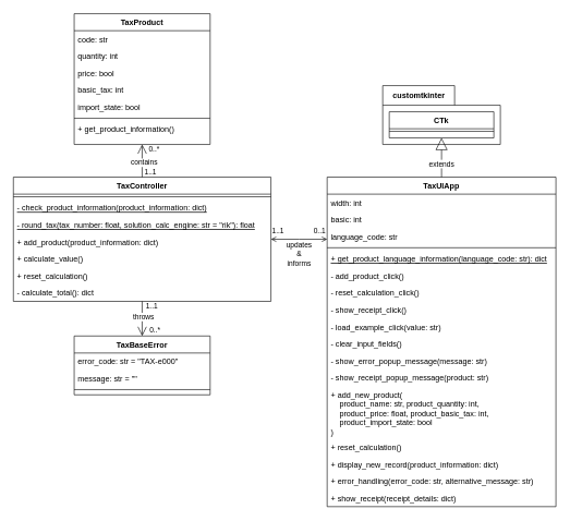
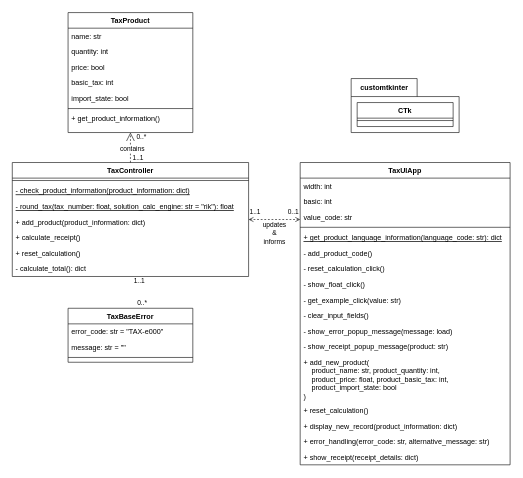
  <mxCell id="0" />
  <mxCell id="1" parent="0" />
  <mxCell id="2" value="customtkinter" style="shape=folder;fontStyle=1;tabWidth=110;tabHeight=30;tabPosition=left;html=1;boundedLbl=1;labelInHeader=1;container=1;collapsible=0;recursiveResize=0;" parent="1" vertex="1"><mxGeometry x="585" y="130" width="180" height="90" as="geometry" /></mxCell>
  <mxCell id="3" value="TaxController" style="swimlane;fontStyle=1;align=center;verticalAlign=top;childLayout=stackLayout;horizontal=1;startSize=26;horizontalStack=0;resizeParent=1;resizeLast=0;collapsible=1;marginBottom=0;rounded=0;shadow=0;strokeWidth=1;" parent="1" vertex="1"><mxGeometry x="20" y="270" width="394" height="190" as="geometry"><mxRectangle x="230" y="140" width="160" height="26" as="alternateBounds" /></mxGeometry></mxCell>
  <mxCell id="4" value="" style="line;html=1;strokeWidth=1;align=left;verticalAlign=middle;spacingTop=-1;spacingLeft=3;spacingRight=3;rotatable=0;labelPosition=right;points=[];portConstraint=eastwest;" parent="3" vertex="1"><mxGeometry y="26" width="394" height="8" as="geometry" /></mxCell>
  <mxCell id="5" value="- check_product_information(product_information: dict)" style="text;align=left;verticalAlign=top;spacingLeft=4;spacingRight=4;overflow=hidden;rotatable=0;points=[[0,0.5],[1,0.5]];portConstraint=eastwest;fontStyle=4" parent="3" vertex="1"><mxGeometry y="34" width="394" height="26" as="geometry" /></mxCell>
  <mxCell id="6" value="- round_tax(tax_number: float, solution_calc_engine: str = &quot;rik&quot;): float" style="text;align=left;verticalAlign=top;spacingLeft=4;spacingRight=4;overflow=hidden;rotatable=0;points=[[0,0.5],[1,0.5]];portConstraint=eastwest;fontStyle=4" parent="3" vertex="1"><mxGeometry y="60" width="394" height="26" as="geometry" /></mxCell>
  <mxCell id="7" value="+ add_product(product_information: dict)" style="text;align=left;verticalAlign=top;spacingLeft=4;spacingRight=4;overflow=hidden;rotatable=0;points=[[0,0.5],[1,0.5]];portConstraint=eastwest;" parent="3" vertex="1"><mxGeometry y="86" width="394" height="26" as="geometry" /></mxCell>
- <mxCell id="8" value="+ calculate_value()" style="text;align=left;verticalAlign=top;spacingLeft=4;spacingRight=4;overflow=hidden;rotatable=0;points=[[0,0.5],[1,0.5]];portConstraint=eastwest;" parent="3" vertex="1"><mxGeometry y="112" width="394" height="26" as="geometry" /></mxCell>
+ <mxCell id="8" value="+ calculate_receipt()" style="text;align=left;verticalAlign=top;spacingLeft=4;spacingRight=4;overflow=hidden;rotatable=0;points=[[0,0.5],[1,0.5]];portConstraint=eastwest;" parent="3" vertex="1"><mxGeometry y="112" width="394" height="26" as="geometry" /></mxCell>
  <mxCell id="9" value="+ reset_calculation()" style="text;align=left;verticalAlign=top;spacingLeft=4;spacingRight=4;overflow=hidden;rotatable=0;points=[[0,0.5],[1,0.5]];portConstraint=eastwest;" parent="3" vertex="1"><mxGeometry y="138" width="394" height="26" as="geometry" /></mxCell>
  <mxCell id="10" value="- calculate_total(): dict" style="text;align=left;verticalAlign=top;spacingLeft=4;spacingRight=4;overflow=hidden;rotatable=0;points=[[0,0.5],[1,0.5]];portConstraint=eastwest;" vertex="1" parent="3"><mxGeometry y="164" width="394" height="26" as="geometry" /></mxCell>
- <mxCell id="11" value="" style="endArrow=open;shadow=0;strokeWidth=1;rounded=0;endFill=1;edgeStyle=elbowEdgeStyle;elbow=vertical;startArrow=open;startFill=0;" parent="1" source="3" target="15" edge="1"><mxGeometry x="0.5" y="41" relative="1" as="geometry"><mxPoint x="370" y="332" as="sourcePoint" /><mxPoint x="498" y="329.333" as="targetPoint" /><mxPoint x="-40" y="32" as="offset" /></mxGeometry></mxCell>
+ <mxCell id="11" value="" style="endArrow=open;shadow=0;strokeWidth=1;rounded=0;endFill=1;edgeStyle=elbowEdgeStyle;elbow=vertical;startArrow=open;startFill=0;dashed=1;" parent="1" source="3" target="15" edge="1"><mxGeometry x="0.5" y="41" relative="1" as="geometry"><mxPoint x="370" y="332" as="sourcePoint" /><mxPoint x="498" y="329.333" as="targetPoint" /><mxPoint x="-40" y="32" as="offset" /></mxGeometry></mxCell>
  <mxCell id="12" value="1..1" style="resizable=0;align=left;verticalAlign=bottom;labelBackgroundColor=none;fontSize=11;" parent="11" connectable="0" vertex="1"><mxGeometry x="-1" relative="1" as="geometry"><mxPoint y="-5" as="offset" /></mxGeometry></mxCell>
  <mxCell id="13" value="0..1" style="resizable=0;align=right;verticalAlign=bottom;labelBackgroundColor=none;fontSize=11;" parent="11" connectable="0" vertex="1"><mxGeometry x="1" relative="1" as="geometry"><mxPoint x="-1" y="-4" as="offset" /></mxGeometry></mxCell>
  <mxCell id="14" value="&lt;font style=&quot;font-size: 11px;&quot;&gt;updates&lt;br&gt;&amp;amp;&lt;br&gt;informs&lt;/font&gt;" style="text;html=1;resizable=0;points=[];;align=center;verticalAlign=middle;labelBackgroundColor=none;rounded=0;shadow=0;strokeWidth=1;fontSize=12;" parent="11" vertex="1" connectable="0"><mxGeometry x="0.5" y="49" relative="1" as="geometry"><mxPoint x="-23" y="71" as="offset" /></mxGeometry></mxCell>
  <mxCell id="15" value="TaxUIApp" style="swimlane;fontStyle=1;align=center;verticalAlign=top;childLayout=stackLayout;horizontal=1;startSize=26;horizontalStack=0;resizeParent=1;resizeLast=0;collapsible=1;marginBottom=0;rounded=0;shadow=0;strokeWidth=1;" parent="1" vertex="1"><mxGeometry x="500" y="270" width="350" height="504" as="geometry"><mxRectangle x="230" y="140" width="160" height="26" as="alternateBounds" /></mxGeometry></mxCell>
  <mxCell id="16" value="width: int" style="text;align=left;verticalAlign=top;spacingLeft=4;spacingRight=4;overflow=hidden;rotatable=0;points=[[0,0.5],[1,0.5]];portConstraint=eastwest;" parent="15" vertex="1"><mxGeometry y="26" width="350" height="26" as="geometry" /></mxCell>
  <mxCell id="17" value="basic: int" style="text;align=left;verticalAlign=top;spacingLeft=4;spacingRight=4;overflow=hidden;rotatable=0;points=[[0,0.5],[1,0.5]];portConstraint=eastwest;rounded=0;shadow=0;html=0;" parent="15" vertex="1"><mxGeometry y="52" width="350" height="26" as="geometry" /></mxCell>
- <mxCell id="18" value="language_code: str" style="text;align=left;verticalAlign=top;spacingLeft=4;spacingRight=4;overflow=hidden;rotatable=0;points=[[0,0.5],[1,0.5]];portConstraint=eastwest;rounded=0;shadow=0;html=0;" parent="15" vertex="1"><mxGeometry y="78" width="350" height="26" as="geometry" /></mxCell>
+ <mxCell id="18" value="value_code: str" style="text;align=left;verticalAlign=top;spacingLeft=4;spacingRight=4;overflow=hidden;rotatable=0;points=[[0,0.5],[1,0.5]];portConstraint=eastwest;rounded=0;shadow=0;html=0;" parent="15" vertex="1"><mxGeometry y="78" width="350" height="26" as="geometry" /></mxCell>
  <mxCell id="19" value="" style="line;html=1;strokeWidth=1;align=left;verticalAlign=middle;spacingTop=-1;spacingLeft=3;spacingRight=3;rotatable=0;labelPosition=right;points=[];portConstraint=eastwest;" parent="15" vertex="1"><mxGeometry y="104" width="350" height="8" as="geometry" /></mxCell>
  <mxCell id="20" value="+ get_product_language_information(language_code: str): dict" style="text;align=left;verticalAlign=top;spacingLeft=4;spacingRight=4;overflow=hidden;rotatable=0;points=[[0,0.5],[1,0.5]];portConstraint=eastwest;fontStyle=4" vertex="1" parent="15"><mxGeometry y="112" width="350" height="26" as="geometry" /></mxCell>
- <mxCell id="21" value="- add_product_click()" style="text;align=left;verticalAlign=top;spacingLeft=4;spacingRight=4;overflow=hidden;rotatable=0;points=[[0,0.5],[1,0.5]];portConstraint=eastwest;fontStyle=0" vertex="1" parent="15"><mxGeometry y="138" width="350" height="26" as="geometry" /></mxCell>
+ <mxCell id="21" value="- add_product_code()" style="text;align=left;verticalAlign=top;spacingLeft=4;spacingRight=4;overflow=hidden;rotatable=0;points=[[0,0.5],[1,0.5]];portConstraint=eastwest;fontStyle=0" vertex="1" parent="15"><mxGeometry y="138" width="350" height="26" as="geometry" /></mxCell>
  <mxCell id="22" value="- reset_calculation_click()" style="text;align=left;verticalAlign=top;spacingLeft=4;spacingRight=4;overflow=hidden;rotatable=0;points=[[0,0.5],[1,0.5]];portConstraint=eastwest;" vertex="1" parent="15"><mxGeometry y="164" width="350" height="26" as="geometry" /></mxCell>
- <mxCell id="23" value="- show_receipt_click()" style="text;align=left;verticalAlign=top;spacingLeft=4;spacingRight=4;overflow=hidden;rotatable=0;points=[[0,0.5],[1,0.5]];portConstraint=eastwest;" vertex="1" parent="15"><mxGeometry y="190" width="350" height="26" as="geometry" /></mxCell>
- <mxCell id="24" value="- load_example_click(value: str)" style="text;align=left;verticalAlign=top;spacingLeft=4;spacingRight=4;overflow=hidden;rotatable=0;points=[[0,0.5],[1,0.5]];portConstraint=eastwest;" vertex="1" parent="15"><mxGeometry y="216" width="350" height="26" as="geometry" /></mxCell>
+ <mxCell id="23" value="- show_float_click()" style="text;align=left;verticalAlign=top;spacingLeft=4;spacingRight=4;overflow=hidden;rotatable=0;points=[[0,0.5],[1,0.5]];portConstraint=eastwest;" vertex="1" parent="15"><mxGeometry y="190" width="350" height="26" as="geometry" /></mxCell>
+ <mxCell id="24" value="- get_example_click(value: str)" style="text;align=left;verticalAlign=top;spacingLeft=4;spacingRight=4;overflow=hidden;rotatable=0;points=[[0,0.5],[1,0.5]];portConstraint=eastwest;" vertex="1" parent="15"><mxGeometry y="216" width="350" height="26" as="geometry" /></mxCell>
  <mxCell id="25" value="- clear_input_fields()" style="text;align=left;verticalAlign=top;spacingLeft=4;spacingRight=4;overflow=hidden;rotatable=0;points=[[0,0.5],[1,0.5]];portConstraint=eastwest;" vertex="1" parent="15"><mxGeometry y="242" width="350" height="26" as="geometry" /></mxCell>
- <mxCell id="26" value="- show_error_popup_message(message: str)" style="text;align=left;verticalAlign=top;spacingLeft=4;spacingRight=4;overflow=hidden;rotatable=0;points=[[0,0.5],[1,0.5]];portConstraint=eastwest;" vertex="1" parent="15"><mxGeometry y="268" width="350" height="26" as="geometry" /></mxCell>
+ <mxCell id="26" value="- show_error_popup_message(message: load)" style="text;align=left;verticalAlign=top;spacingLeft=4;spacingRight=4;overflow=hidden;rotatable=0;points=[[0,0.5],[1,0.5]];portConstraint=eastwest;" vertex="1" parent="15"><mxGeometry y="268" width="350" height="26" as="geometry" /></mxCell>
  <mxCell id="27" value="- show_receipt_popup_message(product: str)" style="text;align=left;verticalAlign=top;spacingLeft=4;spacingRight=4;overflow=hidden;rotatable=0;points=[[0,0.5],[1,0.5]];portConstraint=eastwest;" vertex="1" parent="15"><mxGeometry y="294" width="350" height="26" as="geometry" /></mxCell>
  <mxCell id="28" value="+ add_new_product(&#10;    product_name: str, product_quantity: int,&#10;    product_price: float, product_basic_tax: int,&#10;    product_import_state: bool&#10;)" style="text;align=left;verticalAlign=top;spacingLeft=4;spacingRight=4;overflow=hidden;rotatable=0;points=[[0,0.5],[1,0.5]];portConstraint=eastwest;" parent="15" vertex="1"><mxGeometry y="320" width="350" height="80" as="geometry" /></mxCell>
  <mxCell id="29" value="+ reset_calculation()" style="text;align=left;verticalAlign=top;spacingLeft=4;spacingRight=4;overflow=hidden;rotatable=0;points=[[0,0.5],[1,0.5]];portConstraint=eastwest;" parent="15" vertex="1"><mxGeometry y="400" width="350" height="26" as="geometry" /></mxCell>
  <mxCell id="30" value="+ display_new_record(product_information: dict)" style="text;align=left;verticalAlign=top;spacingLeft=4;spacingRight=4;overflow=hidden;rotatable=0;points=[[0,0.5],[1,0.5]];portConstraint=eastwest;" parent="15" vertex="1"><mxGeometry y="426" width="350" height="26" as="geometry" /></mxCell>
  <mxCell id="31" value="+ error_handling(error_code: str, alternative_message: str)" style="text;align=left;verticalAlign=top;spacingLeft=4;spacingRight=4;overflow=hidden;rotatable=0;points=[[0,0.5],[1,0.5]];portConstraint=eastwest;" vertex="1" parent="15"><mxGeometry y="452" width="350" height="26" as="geometry" /></mxCell>
  <mxCell id="32" value="+ show_receipt(receipt_details: dict)" style="text;align=left;verticalAlign=top;spacingLeft=4;spacingRight=4;overflow=hidden;rotatable=0;points=[[0,0.5],[1,0.5]];portConstraint=eastwest;" vertex="1" parent="15"><mxGeometry y="478" width="350" height="26" as="geometry" /></mxCell>
- <mxCell id="33" value="extends" style="endArrow=block;endSize=16;endFill=0;html=1;rounded=0;exitX=0.5;exitY=0;exitDx=0;exitDy=0;" parent="1" source="15" target="34" edge="1"><mxGeometry x="-0.333" width="160" relative="1" as="geometry"><mxPoint x="580" y="260" as="sourcePoint" /><mxPoint x="580" y="210" as="targetPoint" /><mxPoint as="offset" /></mxGeometry></mxCell>
  <mxCell id="34" value="CTk" style="swimlane;fontStyle=1;align=center;verticalAlign=top;childLayout=stackLayout;horizontal=1;startSize=26;horizontalStack=0;resizeParent=1;resizeLast=0;collapsible=1;marginBottom=0;rounded=0;shadow=0;strokeWidth=1;" parent="1" vertex="1"><mxGeometry x="595" y="170" width="160" height="40" as="geometry"><mxRectangle x="230" y="140" width="160" height="26" as="alternateBounds" /></mxGeometry></mxCell>
  <mxCell id="35" value="" style="line;html=1;strokeWidth=1;align=left;verticalAlign=middle;spacingTop=-1;spacingLeft=3;spacingRight=3;rotatable=0;labelPosition=right;points=[];portConstraint=eastwest;" parent="34" vertex="1"><mxGeometry y="26" width="160" height="8" as="geometry" /></mxCell>
  <mxCell id="36" value="TaxProduct" style="swimlane;fontStyle=1;align=center;verticalAlign=top;childLayout=stackLayout;horizontal=1;startSize=26;horizontalStack=0;resizeParent=1;resizeLast=0;collapsible=1;marginBottom=0;rounded=0;shadow=0;strokeWidth=1;" parent="1" vertex="1"><mxGeometry x="113" y="20" width="208" height="200" as="geometry"><mxRectangle x="230" y="140" width="160" height="26" as="alternateBounds" /></mxGeometry></mxCell>
- <mxCell id="37" value="code: str" style="text;align=left;verticalAlign=top;spacingLeft=4;spacingRight=4;overflow=hidden;rotatable=0;points=[[0,0.5],[1,0.5]];portConstraint=eastwest;rounded=0;shadow=0;html=0;" parent="36" vertex="1"><mxGeometry y="26" width="208" height="26" as="geometry" /></mxCell>
+ <mxCell id="37" value="name: str" style="text;align=left;verticalAlign=top;spacingLeft=4;spacingRight=4;overflow=hidden;rotatable=0;points=[[0,0.5],[1,0.5]];portConstraint=eastwest;rounded=0;shadow=0;html=0;" parent="36" vertex="1"><mxGeometry y="26" width="208" height="26" as="geometry" /></mxCell>
  <mxCell id="38" value="quantity: int" style="text;align=left;verticalAlign=top;spacingLeft=4;spacingRight=4;overflow=hidden;rotatable=0;points=[[0,0.5],[1,0.5]];portConstraint=eastwest;rounded=0;shadow=0;html=0;" parent="36" vertex="1"><mxGeometry y="52" width="208" height="26" as="geometry" /></mxCell>
  <mxCell id="39" value="price: bool" style="text;align=left;verticalAlign=top;spacingLeft=4;spacingRight=4;overflow=hidden;rotatable=0;points=[[0,0.5],[1,0.5]];portConstraint=eastwest;rounded=0;shadow=0;html=0;" parent="36" vertex="1"><mxGeometry y="78" width="208" height="26" as="geometry" /></mxCell>
  <mxCell id="40" value="basic_tax: int" style="text;align=left;verticalAlign=top;spacingLeft=4;spacingRight=4;overflow=hidden;rotatable=0;points=[[0,0.5],[1,0.5]];portConstraint=eastwest;rounded=0;shadow=0;html=0;" parent="36" vertex="1"><mxGeometry y="104" width="208" height="26" as="geometry" /></mxCell>
  <mxCell id="41" value="import_state: bool" style="text;align=left;verticalAlign=top;spacingLeft=4;spacingRight=4;overflow=hidden;rotatable=0;points=[[0,0.5],[1,0.5]];portConstraint=eastwest;rounded=0;shadow=0;html=0;" parent="36" vertex="1"><mxGeometry y="130" width="208" height="26" as="geometry" /></mxCell>
  <mxCell id="42" value="" style="line;html=1;strokeWidth=1;align=left;verticalAlign=middle;spacingTop=-1;spacingLeft=3;spacingRight=3;rotatable=0;labelPosition=right;points=[];portConstraint=eastwest;" parent="36" vertex="1"><mxGeometry y="156" width="208" height="8" as="geometry" /></mxCell>
  <mxCell id="43" value="+ get_product_information()" style="text;align=left;verticalAlign=top;spacingLeft=4;spacingRight=4;overflow=hidden;rotatable=0;points=[[0,0.5],[1,0.5]];portConstraint=eastwest;" parent="36" vertex="1"><mxGeometry y="164" width="208" height="26" as="geometry" /></mxCell>
- <mxCell id="44" value="" style="endArrow=open;endFill=1;endSize=12;html=1;rounded=0;exitX=0.5;exitY=0;exitDx=0;exitDy=0;" parent="1" source="3" target="36" edge="1"><mxGeometry width="160" relative="1" as="geometry"><mxPoint x="460" y="290" as="sourcePoint" /><mxPoint x="620" y="290" as="targetPoint" /></mxGeometry></mxCell>
+ <mxCell id="44" value="" style="endArrow=open;endFill=1;endSize=12;html=1;rounded=0;exitX=0.5;exitY=0;exitDx=0;exitDy=0;dashed=1;" parent="1" source="3" target="36" edge="1"><mxGeometry width="160" relative="1" as="geometry"><mxPoint x="460" y="290" as="sourcePoint" /><mxPoint x="620" y="290" as="targetPoint" /></mxGeometry></mxCell>
  <mxCell id="45" value="contains" style="edgeLabel;html=1;align=center;verticalAlign=middle;resizable=0;points=[];" parent="44" vertex="1" connectable="0"><mxGeometry x="0.406" y="1" relative="1" as="geometry"><mxPoint x="3" y="12" as="offset" /></mxGeometry></mxCell>
  <mxCell id="46" value="1..1" style="resizable=0;align=left;verticalAlign=bottom;labelBackgroundColor=none;fontSize=11;" parent="1" connectable="0" vertex="1"><mxGeometry x="257" y="265.998" as="geometry"><mxPoint x="-38" y="5" as="offset" /></mxGeometry></mxCell>
  <mxCell id="47" value="0..*" style="resizable=0;align=right;verticalAlign=bottom;labelBackgroundColor=none;fontSize=11;" parent="1" connectable="0" vertex="1"><mxGeometry x="292" y="237" as="geometry"><mxPoint x="-47" y="-1" as="offset" /></mxGeometry></mxCell>
  <mxCell id="48" value="TaxBaseError" style="swimlane;fontStyle=1;align=center;verticalAlign=top;childLayout=stackLayout;horizontal=1;startSize=26;horizontalStack=0;resizeParent=1;resizeLast=0;collapsible=1;marginBottom=0;rounded=0;shadow=0;strokeWidth=1;" vertex="1" parent="1"><mxGeometry x="113" y="513" width="208" height="90" as="geometry"><mxRectangle x="230" y="140" width="160" height="26" as="alternateBounds" /></mxGeometry></mxCell>
  <mxCell id="49" value="error_code: str = &quot;TAX-e000&quot;" style="text;align=left;verticalAlign=top;spacingLeft=4;spacingRight=4;overflow=hidden;rotatable=0;points=[[0,0.5],[1,0.5]];portConstraint=eastwest;rounded=0;shadow=0;html=0;" vertex="1" parent="48"><mxGeometry y="26" width="208" height="26" as="geometry" /></mxCell>
  <mxCell id="50" value="message: str = &quot;&quot;&#10;" style="text;align=left;verticalAlign=top;spacingLeft=4;spacingRight=4;overflow=hidden;rotatable=0;points=[[0,0.5],[1,0.5]];portConstraint=eastwest;rounded=0;shadow=0;html=0;" vertex="1" parent="48"><mxGeometry y="52" width="208" height="26" as="geometry" /></mxCell>
  <mxCell id="51" value="" style="line;html=1;strokeWidth=1;align=left;verticalAlign=middle;spacingTop=-1;spacingLeft=3;spacingRight=3;rotatable=0;labelPosition=right;points=[];portConstraint=eastwest;" vertex="1" parent="48"><mxGeometry y="78" width="208" height="8" as="geometry" /></mxCell>
- <mxCell id="52" value="" style="endArrow=open;endFill=1;endSize=12;html=1;rounded=0;entryX=0.5;entryY=0;entryDx=0;entryDy=0;" edge="1" parent="1" source="3" target="48"><mxGeometry width="160" relative="1" as="geometry"><mxPoint x="227" y="280" as="sourcePoint" /><mxPoint x="227" y="230" as="targetPoint" /></mxGeometry></mxCell>
- <mxCell id="53" value="throws" style="edgeLabel;html=1;align=center;verticalAlign=middle;resizable=0;points=[];" vertex="1" connectable="0" parent="52"><mxGeometry x="0.406" y="1" relative="1" as="geometry"><mxPoint y="-14" as="offset" /></mxGeometry></mxCell>
  <mxCell id="54" value="&lt;font style=&quot;font-size: 11px;&quot;&gt;1..1&lt;/font&gt;" style="text;html=1;strokeColor=none;fillColor=none;align=center;verticalAlign=middle;whiteSpace=wrap;rounded=0;" vertex="1" parent="1"><mxGeometry x="217" y="458" width="30" height="20" as="geometry" /></mxCell>
  <mxCell id="55" value="&lt;font style=&quot;font-size: 11px;&quot;&gt;0..*&lt;/font&gt;" style="text;html=1;strokeColor=none;fillColor=none;align=center;verticalAlign=middle;whiteSpace=wrap;rounded=0;" vertex="1" parent="1"><mxGeometry x="222" y="494" width="30" height="20" as="geometry" /></mxCell>
